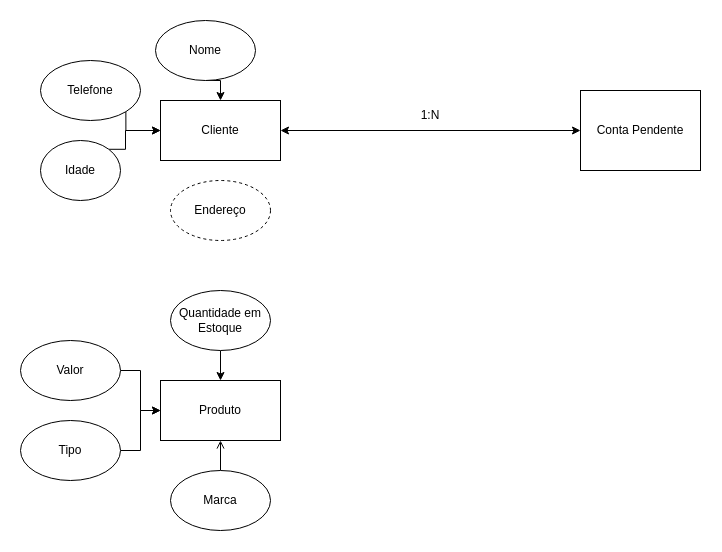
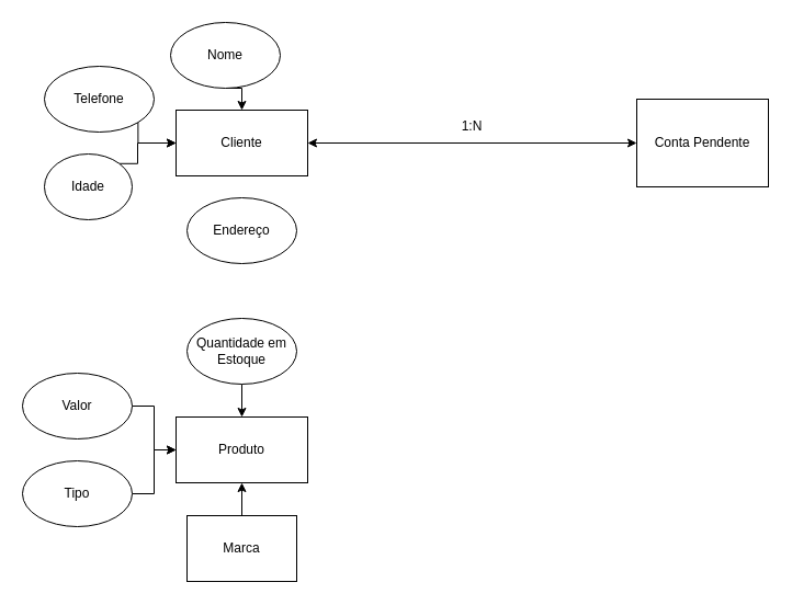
  <mxCell id="0" />
  <mxCell id="1" parent="0" />
  <mxCell id="2" value="Conta Pendente" style="rounded=0;whiteSpace=wrap;html=1;" vertex="1" parent="1"><mxGeometry x="580" y="90" width="120" height="80" as="geometry" /></mxCell>
  <mxCell id="3" value="Telefone" style="ellipse;whiteSpace=wrap;html=1;" vertex="1" parent="1"><mxGeometry x="40" y="60" width="100" height="60" as="geometry" /></mxCell>
  <mxCell id="4" style="edgeStyle=orthogonalEdgeStyle;rounded=0;orthogonalLoop=1;jettySize=auto;html=1;exitX=1;exitY=0;exitDx=0;exitDy=0;entryX=0;entryY=0.5;entryDx=0;entryDy=0;" edge="1" parent="1" source="5" target="8"><mxGeometry relative="1" as="geometry"><Array as="points"><mxPoint x="125" y="130" /></Array></mxGeometry></mxCell>
  <mxCell id="5" value="Idade" style="ellipse;whiteSpace=wrap;html=1;" vertex="1" parent="1"><mxGeometry x="40" y="140" width="80" height="60" as="geometry" /></mxCell>
  <mxCell id="6" style="edgeStyle=orthogonalEdgeStyle;rounded=0;orthogonalLoop=1;jettySize=auto;html=1;exitX=0.5;exitY=1;exitDx=0;exitDy=0;entryX=0.5;entryY=0;entryDx=0;entryDy=0;" edge="1" parent="1" source="7" target="8"><mxGeometry relative="1" as="geometry" /></mxCell>
  <mxCell id="7" value="Nome" style="ellipse;whiteSpace=wrap;html=1;" vertex="1" parent="1"><mxGeometry x="155" y="20" width="100" height="60" as="geometry" /></mxCell>
  <mxCell id="8" value="Cliente" style="rounded=0;whiteSpace=wrap;html=1;" vertex="1" parent="1"><mxGeometry x="160" y="100" width="120" height="60" as="geometry" /></mxCell>
- <mxCell id="9" value="Endereço" style="ellipse;whiteSpace=wrap;html=1;dashed=1;" vertex="1" parent="1"><mxGeometry x="170" y="180" width="100" height="60" as="geometry" /></mxCell>
+ <mxCell id="9" value="Endereço" style="ellipse;whiteSpace=wrap;html=1;" vertex="1" parent="1"><mxGeometry x="170" y="180" width="100" height="60" as="geometry" /></mxCell>
  <mxCell id="10" style="edgeStyle=orthogonalEdgeStyle;rounded=0;orthogonalLoop=1;jettySize=auto;html=1;exitX=1;exitY=1;exitDx=0;exitDy=0;" edge="1" parent="1" source="3" target="8"><mxGeometry relative="1" as="geometry"><Array as="points"><mxPoint x="125" y="130" /></Array></mxGeometry></mxCell>
  <mxCell id="11" value="Produto" style="rounded=0;whiteSpace=wrap;html=1;" vertex="1" parent="1"><mxGeometry x="160" y="380" width="120" height="60" as="geometry" /></mxCell>
  <mxCell id="12" style="edgeStyle=orthogonalEdgeStyle;rounded=0;orthogonalLoop=1;jettySize=auto;html=1;exitX=0.5;exitY=1;exitDx=0;exitDy=0;entryX=0.5;entryY=0;entryDx=0;entryDy=0;" edge="1" parent="1" source="13" target="11"><mxGeometry relative="1" as="geometry" /></mxCell>
  <mxCell id="13" value="Quantidade em Estoque" style="ellipse;whiteSpace=wrap;html=1;" vertex="1" parent="1"><mxGeometry x="170" y="290" width="100" height="60" as="geometry" /></mxCell>
  <mxCell id="14" style="edgeStyle=orthogonalEdgeStyle;rounded=0;orthogonalLoop=1;jettySize=auto;html=1;exitX=1;exitY=0.5;exitDx=0;exitDy=0;entryX=0;entryY=0.5;entryDx=0;entryDy=0;" edge="1" parent="1" source="15" target="11"><mxGeometry relative="1" as="geometry" /></mxCell>
  <mxCell id="15" value="Tipo" style="ellipse;whiteSpace=wrap;html=1;" vertex="1" parent="1"><mxGeometry x="20" y="420" width="100" height="60" as="geometry" /></mxCell>
- <mxCell id="16" style="edgeStyle=orthogonalEdgeStyle;rounded=0;orthogonalLoop=1;jettySize=auto;html=1;exitX=0.5;exitY=0;exitDx=0;exitDy=0;entryX=0.5;entryY=1;entryDx=0;entryDy=0;endArrow=open;" edge="1" parent="1" source="17" target="11"><mxGeometry relative="1" as="geometry" /></mxCell>
- <mxCell id="17" value="Marca" style="ellipse;whiteSpace=wrap;html=1;" vertex="1" parent="1"><mxGeometry x="170" y="470" width="100" height="60" as="geometry" /></mxCell>
+ <mxCell id="16" style="edgeStyle=orthogonalEdgeStyle;rounded=0;orthogonalLoop=1;jettySize=auto;html=1;exitX=0.5;exitY=0;exitDx=0;exitDy=0;entryX=0.5;entryY=1;entryDx=0;entryDy=0;" edge="1" parent="1" source="17" target="11"><mxGeometry relative="1" as="geometry" /></mxCell>
+ <mxCell id="17" value="Marca" style="whiteSpace=wrap;html=1;rounded=0;" vertex="1" parent="1"><mxGeometry x="170" y="470" width="100" height="60" as="geometry" /></mxCell>
  <mxCell id="18" style="edgeStyle=orthogonalEdgeStyle;rounded=0;orthogonalLoop=1;jettySize=auto;html=1;exitX=1;exitY=0.5;exitDx=0;exitDy=0;entryX=0;entryY=0.5;entryDx=0;entryDy=0;" edge="1" parent="1" source="19" target="11"><mxGeometry relative="1" as="geometry" /></mxCell>
  <mxCell id="19" value="Valor" style="ellipse;whiteSpace=wrap;html=1;" vertex="1" parent="1"><mxGeometry x="20" y="340" width="100" height="60" as="geometry" /></mxCell>
  <mxCell id="20" value="1:N" style="text;html=1;align=center;verticalAlign=middle;whiteSpace=wrap;rounded=0;" vertex="1" parent="1"><mxGeometry x="400" y="100" width="60" height="30" as="geometry" /></mxCell>
  <mxCell id="21" value="" style="endArrow=classic;startArrow=classic;html=1;rounded=0;entryX=0;entryY=0.5;entryDx=0;entryDy=0;exitX=1;exitY=0.5;exitDx=0;exitDy=0;" edge="1" parent="1" source="8" target="2"><mxGeometry width="50" height="50" relative="1" as="geometry"><mxPoint x="390" y="420" as="sourcePoint" /><mxPoint x="440" y="370" as="targetPoint" /></mxGeometry></mxCell>
